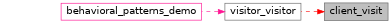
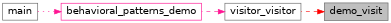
  digraph {
    rankdir=RL
    node [color=gray40 fontname=Helvetica fontsize=15 shape=record]
    edge [color=deeppink dir=back fontname=Helvetica fontsize=15 labelfontname=Helvetica labelfontsize=15 style=dashed]
-   n1 [fillcolor=grey75 fontcolor=black height=0.2 label=client_visit style=filled width=0.4]
+   n1 [fillcolor=grey75 fontcolor=black height=0.2 label=demo_visit style=filled width=0.4]
    n2 [height=0.2 label=visitor_visitor width=0.4]
    n3 [color=deeppink height=0.2 label=behavioral_patterns_demo width=0.4]
+   n4 [height=0.2 label=main width=0.4]
    n1 -> n2 [color=red]
    n2 -> n3
+   n3 -> n4 [style=dotted]
  }
